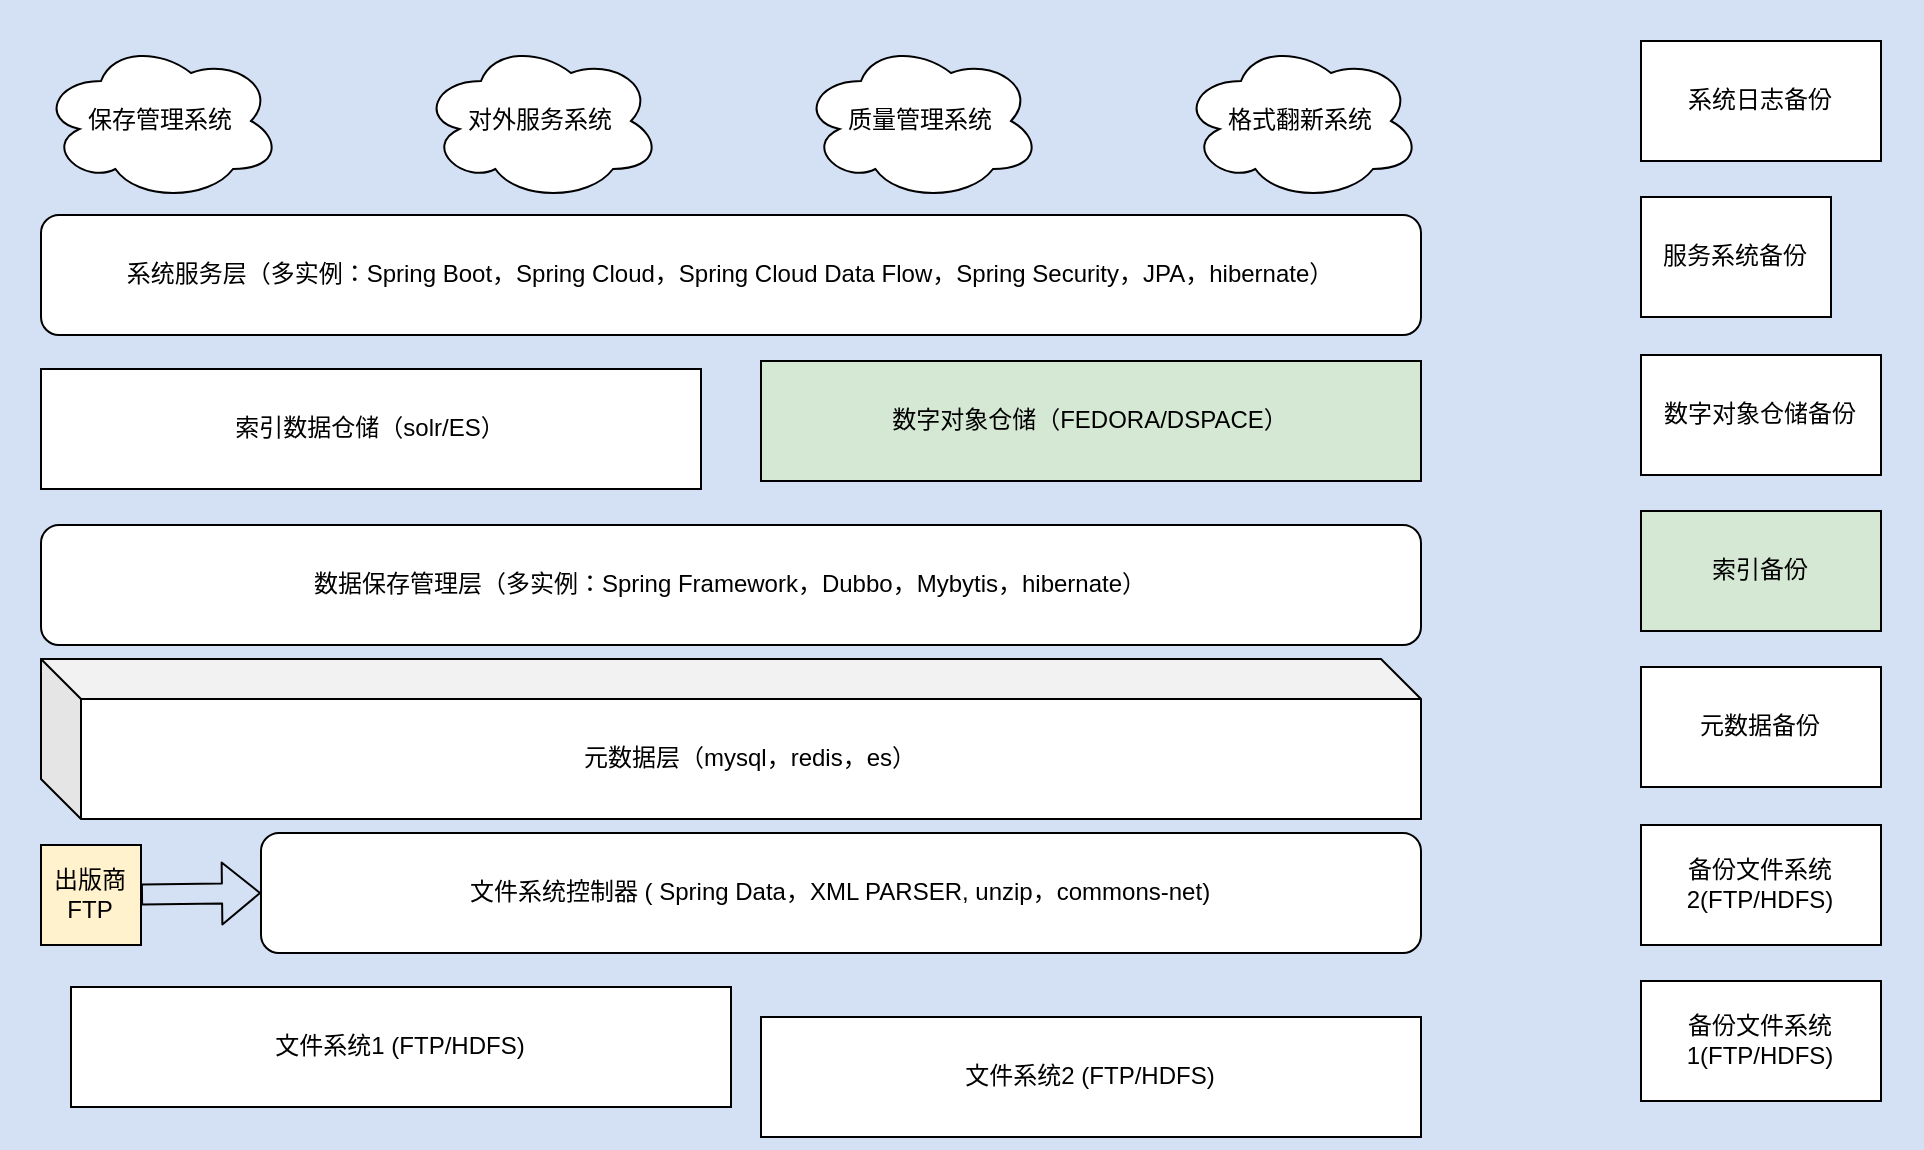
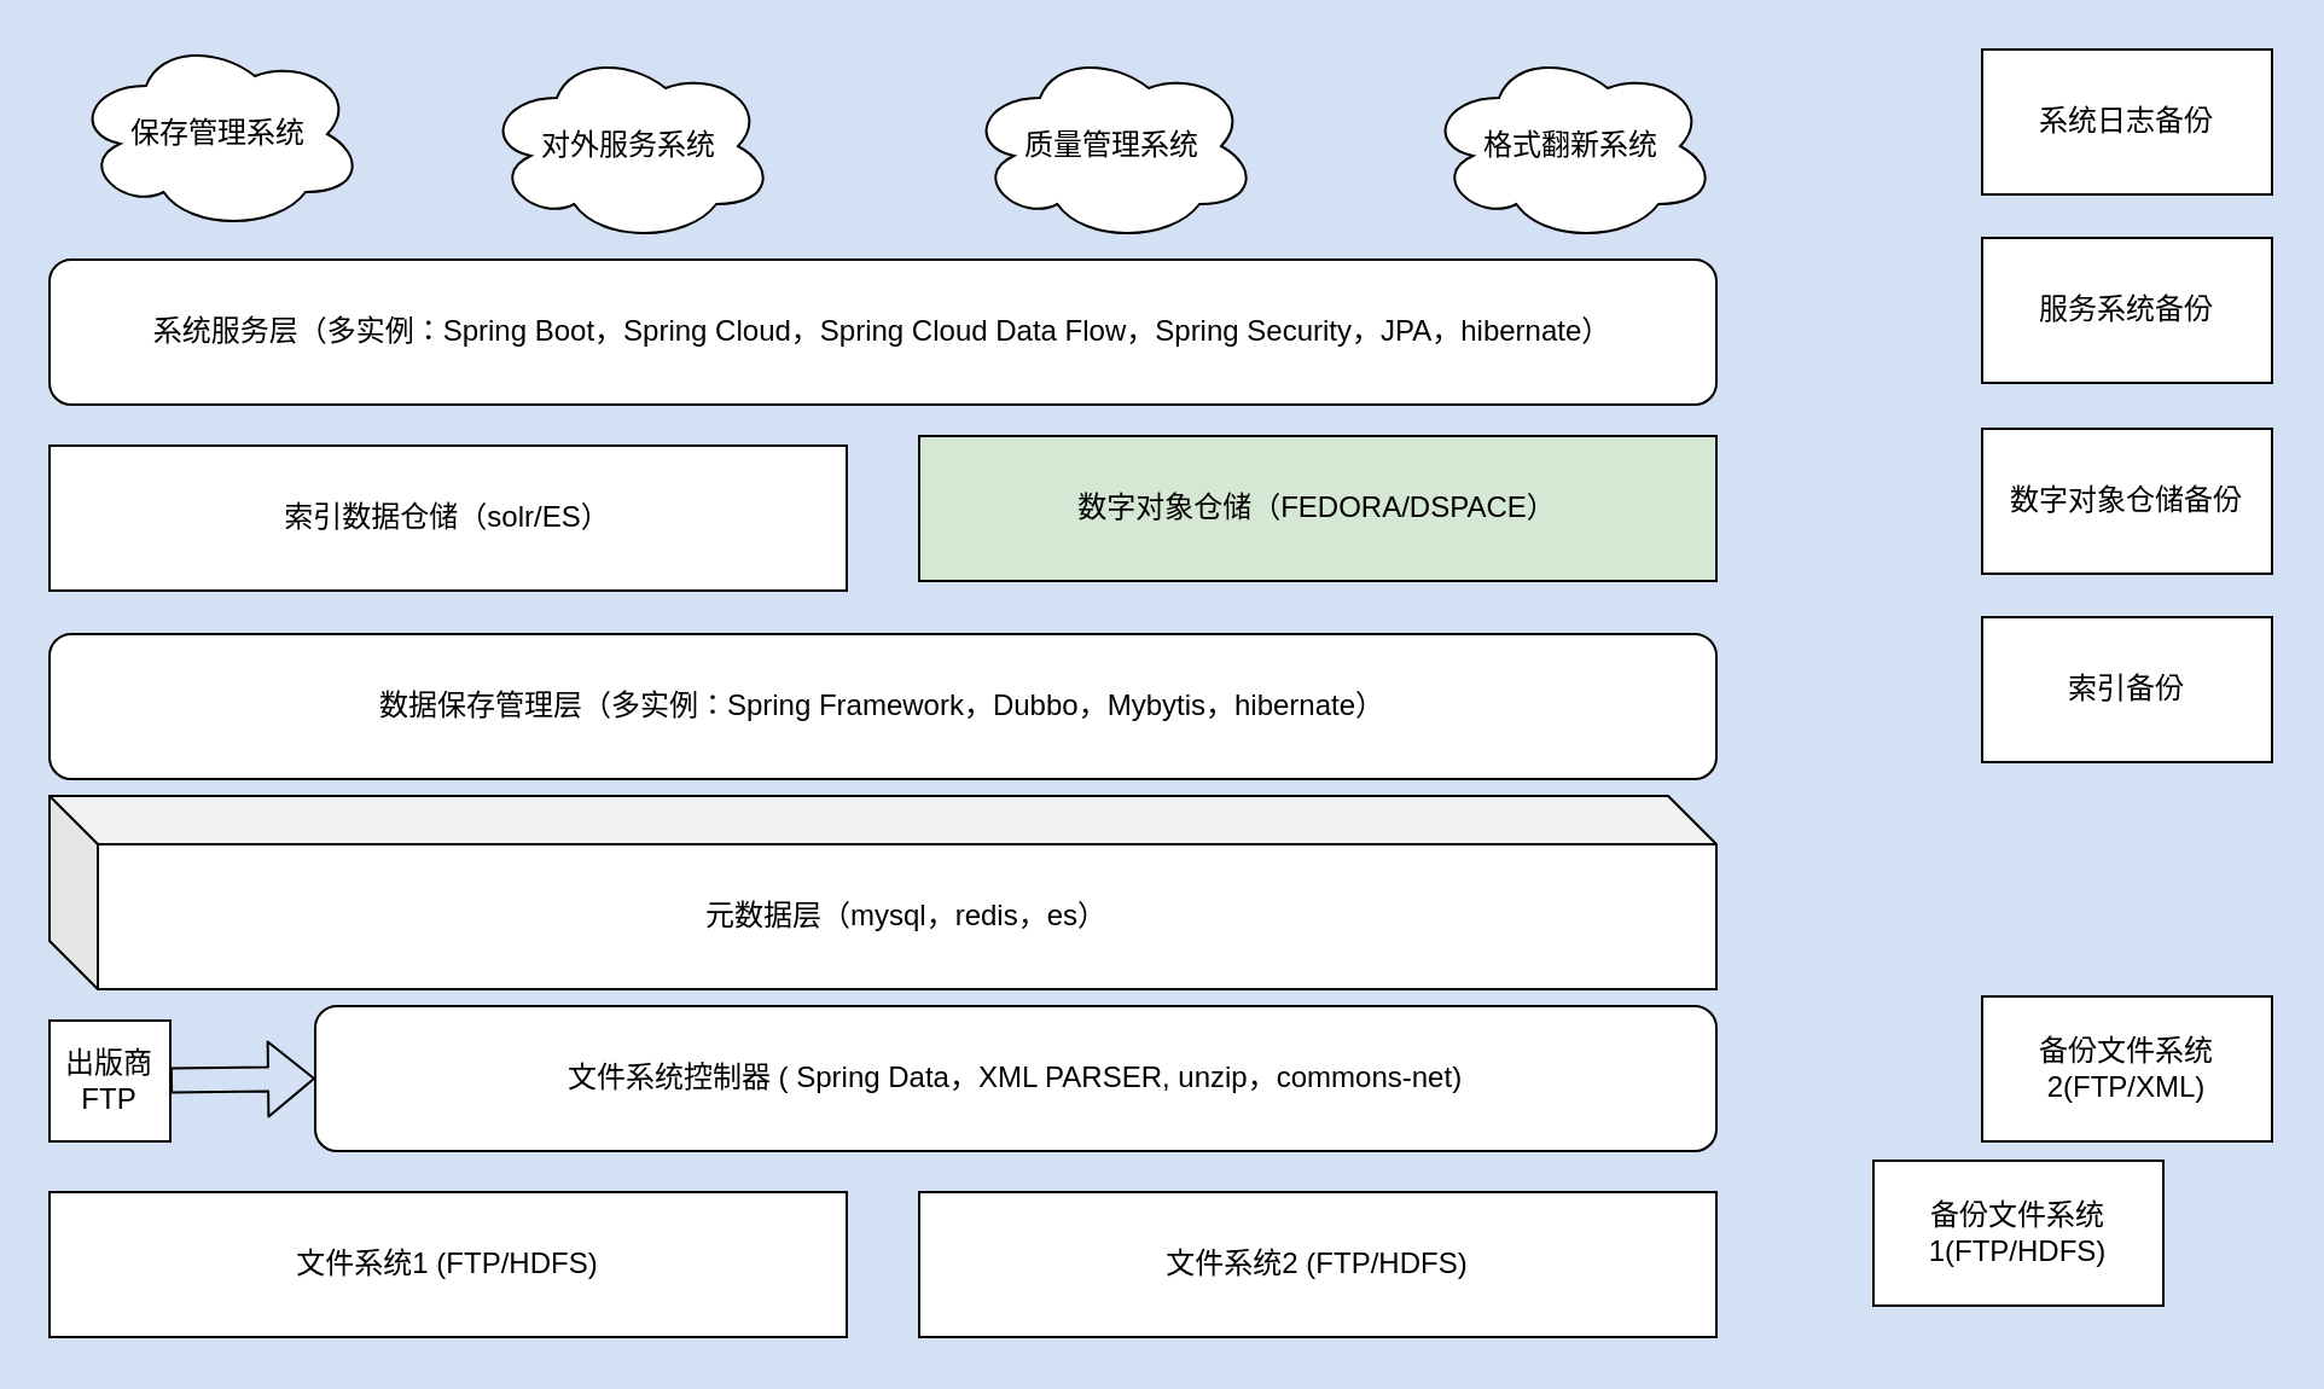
  <mxCell id="0" style=";html=1;" />
  <mxCell id="1" style=";html=1;" parent="0" />
- <mxCell id="2" value="出版商FTP" style="whiteSpace=wrap;html=1;aspect=fixed;fillColor=#fff2cc;" vertex="1" parent="1"><mxGeometry x="20" y="422" width="50" height="50" as="geometry" /></mxCell>
- <mxCell id="3" value="文件系统1 (FTP/HDFS)" style="rounded=0;whiteSpace=wrap;html=1;" vertex="1" parent="1"><mxGeometry x="35" y="493" width="330" height="60" as="geometry" /></mxCell>
- <mxCell id="4" value="文件系统2 (FTP/HDFS)" style="rounded=0;whiteSpace=wrap;html=1;" vertex="1" parent="1"><mxGeometry x="380" y="508" width="330" height="60" as="geometry" /></mxCell>
+ <mxCell id="2" value="出版商FTP" style="whiteSpace=wrap;html=1;aspect=fixed;" vertex="1" parent="1"><mxGeometry x="20" y="422" width="50" height="50" as="geometry" /></mxCell>
+ <mxCell id="3" value="文件系统1 (FTP/HDFS)" style="rounded=0;whiteSpace=wrap;html=1;" vertex="1" parent="1"><mxGeometry x="20" y="493" width="330" height="60" as="geometry" /></mxCell>
+ <mxCell id="4" value="文件系统2 (FTP/HDFS)" style="rounded=0;whiteSpace=wrap;html=1;" vertex="1" parent="1"><mxGeometry x="380" y="493" width="330" height="60" as="geometry" /></mxCell>
  <mxCell id="5" value="文件系统控制器 ( Spring Data，XML PARSER, unzip，&lt;span&gt;commons-net&lt;/span&gt;)" style="rounded=1;whiteSpace=wrap;html=1;" vertex="1" parent="1"><mxGeometry x="130" y="416" width="580" height="60" as="geometry" /></mxCell>
  <mxCell id="6" value="" style="shape=flexArrow;endArrow=classic;html=1;entryX=0;entryY=0.5;entryDx=0;entryDy=0;" edge="1" parent="1" source="2" target="5"><mxGeometry width="50" height="50" relative="1" as="geometry"><mxPoint x="-40" y="445" as="sourcePoint" /><mxPoint x="10" y="395" as="targetPoint" /></mxGeometry></mxCell>
- <mxCell id="7" value="备份文件系统1(FTP/HDFS)" style="rounded=0;whiteSpace=wrap;html=1;" vertex="1" parent="1"><mxGeometry x="820" y="490" width="120" height="60" as="geometry" /></mxCell>
- <mxCell id="8" value="备份文件系统2(FTP/HDFS)" style="rounded=0;whiteSpace=wrap;html=1;" vertex="1" parent="1"><mxGeometry x="820" y="412" width="120" height="60" as="geometry" /></mxCell>
+ <mxCell id="7" value="备份文件系统1(FTP/HDFS)" style="rounded=0;whiteSpace=wrap;html=1;" vertex="1" parent="1"><mxGeometry x="775" y="480" width="120" height="60" as="geometry" /></mxCell>
+ <mxCell id="8" value="备份文件系统2(FTP/XML)" style="rounded=0;whiteSpace=wrap;html=1;" vertex="1" parent="1"><mxGeometry x="820" y="412" width="120" height="60" as="geometry" /></mxCell>
  <mxCell id="9" value="元数据层（mysql，redis，es）" style="shape=cube;whiteSpace=wrap;html=1;boundedLbl=1;backgroundOutline=1;darkOpacity=0.05;darkOpacity2=0.1;" vertex="1" parent="1"><mxGeometry x="20" y="329" width="690" height="80" as="geometry" /></mxCell>
  <mxCell id="10" value="索引数据仓储（solr/ES）" style="rounded=0;whiteSpace=wrap;html=1;" vertex="1" parent="1"><mxGeometry x="20" y="184" width="330" height="60" as="geometry" /></mxCell>
  <mxCell id="11" value="数字对象仓储（FEDORA/DSPACE）" style="rounded=0;whiteSpace=wrap;html=1;fillColor=#d5e8d4;" vertex="1" parent="1"><mxGeometry x="380" y="180" width="330" height="60" as="geometry" /></mxCell>
- <mxCell id="12" value="元数据备份" style="rounded=0;whiteSpace=wrap;html=1;" vertex="1" parent="1"><mxGeometry x="820" y="333" width="120" height="60" as="geometry" /></mxCell>
- <mxCell id="13" value="索引备份" style="rounded=0;whiteSpace=wrap;html=1;fillColor=#d5e8d4;" vertex="1" parent="1"><mxGeometry x="820" y="255" width="120" height="60" as="geometry" /></mxCell>
+ <mxCell id="13" value="索引备份" style="rounded=0;whiteSpace=wrap;html=1;" vertex="1" parent="1"><mxGeometry x="820" y="255" width="120" height="60" as="geometry" /></mxCell>
  <mxCell id="14" value="数字对象仓储备份" style="rounded=0;whiteSpace=wrap;html=1;" vertex="1" parent="1"><mxGeometry x="820" y="177" width="120" height="60" as="geometry" /></mxCell>
  <mxCell id="15" value="数据保存管理层（多实例：Spring Framework，Dubbo，Mybytis，hibernate）" style="rounded=1;whiteSpace=wrap;html=1;" vertex="1" parent="1"><mxGeometry x="20" y="262" width="690" height="60" as="geometry" /></mxCell>
- <mxCell id="16" value="保存管理系统" style="ellipse;shape=cloud;whiteSpace=wrap;html=1;" vertex="1" parent="1"><mxGeometry x="20" y="20" width="120" height="80" as="geometry" /></mxCell>
- <mxCell id="17" value="对外服务系统" style="ellipse;shape=cloud;whiteSpace=wrap;html=1;" vertex="1" parent="1"><mxGeometry x="210" y="20" width="120" height="80" as="geometry" /></mxCell>
+ <mxCell id="16" value="保存管理系统" style="ellipse;shape=cloud;whiteSpace=wrap;html=1;" vertex="1" parent="1"><mxGeometry x="30" y="15" width="120" height="80" as="geometry" /></mxCell>
+ <mxCell id="17" value="对外服务系统" style="ellipse;shape=cloud;whiteSpace=wrap;html=1;" vertex="1" parent="1"><mxGeometry x="200" y="20" width="120" height="80" as="geometry" /></mxCell>
  <mxCell id="18" value="质量管理系统" style="ellipse;shape=cloud;whiteSpace=wrap;html=1;" vertex="1" parent="1"><mxGeometry x="400" y="20" width="120" height="80" as="geometry" /></mxCell>
  <mxCell id="19" value="格式翻新系统" style="ellipse;shape=cloud;whiteSpace=wrap;html=1;" vertex="1" parent="1"><mxGeometry x="590" y="20" width="120" height="80" as="geometry" /></mxCell>
- <mxCell id="20" value="服务系统备份" style="rounded=0;whiteSpace=wrap;html=1;" vertex="1" parent="1"><mxGeometry x="820" y="98" width="95" height="60" as="geometry" /></mxCell>
+ <mxCell id="20" value="服务系统备份" style="rounded=0;whiteSpace=wrap;html=1;" vertex="1" parent="1"><mxGeometry x="820" y="98" width="120" height="60" as="geometry" /></mxCell>
  <mxCell id="21" value="系统日志备份" style="rounded=0;whiteSpace=wrap;html=1;" vertex="1" parent="1"><mxGeometry x="820" y="20" width="120" height="60" as="geometry" /></mxCell>
  <mxCell id="22" value="系统服务层（多实例：Spring Boot，Spring Cloud，Spring Cloud Data Flow，Spring Security，JPA，hibernate）" style="rounded=1;whiteSpace=wrap;html=1;" vertex="1" parent="1"><mxGeometry x="20" y="107" width="690" height="60" as="geometry" /></mxCell>
